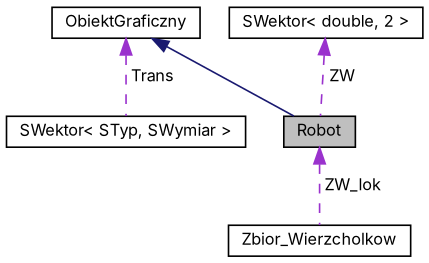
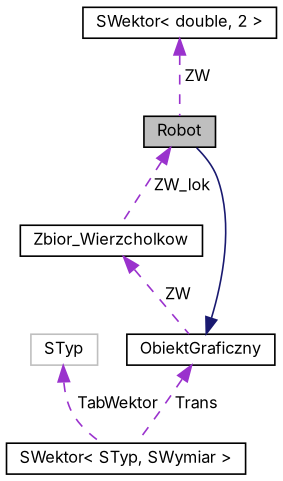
  digraph {
    fontname=Inter
    node [color=black fillcolor=white fontname=Inter fontsize=10 shape=record style=filled]
    edge [color=darkorchid3 dir=back fontname=Inter fontsize=10 labelfontname=Helvetica labelfontsize=10 style=dashed]
    n1 [fillcolor=grey75 fontcolor=black height=0.2 label=Robot width=0.4]
    n2 [height=0.2 label=Zbior_Wierzcholkow width=0.4]
    n3 [height=0.2 label=ObiektGraficzny width=0.4]
    n4 [height=0.2 label="SWektor\< STyp, SWymiar \>" width=0.4]
+   n5 [color=grey75 height=0.2 label=STyp width=0.4]
    n6 [height=0.2 label="SWektor\< double, 2 \>" width=0.4]
    n1 -> n2 [label=" ZW_lok"]
+   n2 -> n3 [label=" ZW"]
    n3 -> n1 [color=midnightblue style=solid]
    n3 -> n4 [label=" Trans"]
+   n5 -> n4 [label=" TabWektor"]
    n6 -> n1 [label=" ZW"]
  }
